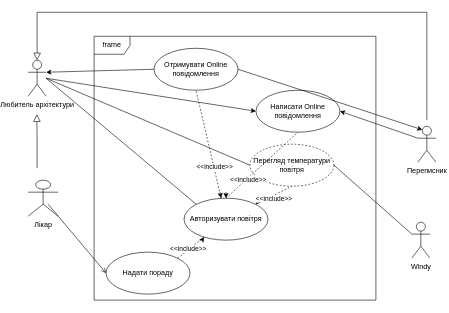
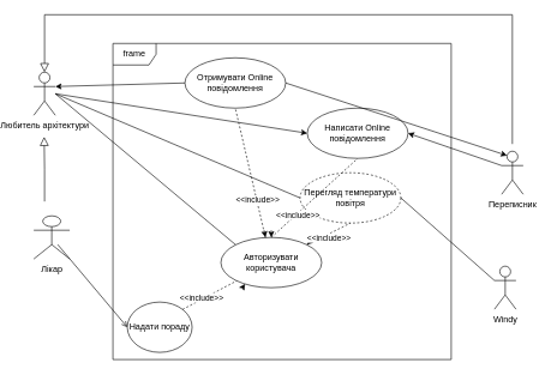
  <mxCell id="0" />
  <mxCell id="1" parent="0" />
  <mxCell id="2" value="" style="endArrow=classic;html=1;rounded=0;entryX=1;entryY=0;entryDx=0;entryDy=0;" edge="1" parent="1" target="6"><mxGeometry width="50" height="50" relative="1" as="geometry"><mxPoint x="410" y="330" as="sourcePoint" /><mxPoint x="576.667" y="470" as="targetPoint" /></mxGeometry></mxCell>
  <mxCell id="3" value="frame" style="shape=umlFrame;whiteSpace=wrap;html=1;" parent="1" vertex="1"><mxGeometry x="130" y="60" width="470" height="440" as="geometry" /></mxCell>
  <mxCell id="4" value="" style="endArrow=block;endSize=10;endFill=0;shadow=0;strokeWidth=1;rounded=0;edgeStyle=elbowEdgeStyle;elbow=vertical;" parent="1" edge="1"><mxGeometry width="160" relative="1" as="geometry"><mxPoint x="35" y="280" as="sourcePoint" /><mxPoint x="34.5" y="190" as="targetPoint" /></mxGeometry></mxCell>
  <mxCell id="5" value="Переписник" style="shape=umlActor;verticalLabelPosition=bottom;verticalAlign=top;html=1;" parent="1" vertex="1"><mxGeometry x="670" y="210" width="30" height="60" as="geometry" /></mxCell>
- <mxCell id="6" value="Aвторизувати повітря" style="ellipse;whiteSpace=wrap;html=1;" parent="1" vertex="1"><mxGeometry x="280" y="330" width="140" height="70" as="geometry" /></mxCell>
+ <mxCell id="6" value="Aвторизувати користувача" style="ellipse;whiteSpace=wrap;html=1;" parent="1" vertex="1"><mxGeometry x="280" y="330" width="140" height="70" as="geometry" /></mxCell>
  <mxCell id="7" value="Написати Online повідомлення" style="ellipse;whiteSpace=wrap;html=1;" parent="1" vertex="1"><mxGeometry x="400" y="150" width="140" height="70" as="geometry" /></mxCell>
  <mxCell id="8" value="Любитель архітектури" style="shape=umlActor;verticalLabelPosition=bottom;verticalAlign=top;html=1;" parent="1" vertex="1"><mxGeometry x="20" y="100" width="30" height="60" as="geometry" /></mxCell>
  <mxCell id="9" value="Лікар" style="shape=umlActor;verticalLabelPosition=bottom;verticalAlign=top;html=1;" parent="1" vertex="1"><mxGeometry x="20" y="300" width="50" height="60" as="geometry" /></mxCell>
  <mxCell id="10" value="" style="endArrow=open;shadow=0;strokeWidth=1;rounded=0;endFill=1;elbow=vertical;entryX=0;entryY=0.5;entryDx=0;entryDy=0;exitX=0.667;exitY=0.667;exitDx=0;exitDy=0;exitPerimeter=0;" parent="1" target="11" edge="1" source="9"><mxGeometry x="0.5" y="41" relative="1" as="geometry"><mxPoint x="60" y="329.996" as="sourcePoint" /><mxPoint x="249.02" y="344.81" as="targetPoint" /><mxPoint x="-40" y="32" as="offset" /></mxGeometry></mxCell>
- <mxCell id="11" value="Надати пораду" style="ellipse;whiteSpace=wrap;html=1;" parent="1" vertex="1"><mxGeometry x="150" y="420" width="140" height="70" as="geometry" /></mxCell>
+ <mxCell id="11" value="Надати пораду" style="ellipse;whiteSpace=wrap;html=1;" parent="1" vertex="1"><mxGeometry x="150" y="420" width="90" height="70" as="geometry" /></mxCell>
  <mxCell id="12" value="" style="endArrow=none;html=1;rounded=0;entryX=0;entryY=0;entryDx=0;entryDy=0;" edge="1" parent="1" target="6"><mxGeometry width="50" height="50" relative="1" as="geometry"><mxPoint x="50" y="130" as="sourcePoint" /><mxPoint x="300" y="320" as="targetPoint" /></mxGeometry></mxCell>
  <mxCell id="13" value="Windy" style="shape=umlActor;verticalLabelPosition=bottom;verticalAlign=top;html=1;" vertex="1" parent="1"><mxGeometry x="660" y="370" width="30" height="60" as="geometry" /></mxCell>
  <mxCell id="14" value="Перегляд температури&lt;br&gt;повітря" style="ellipse;whiteSpace=wrap;html=1;dashed=1;" vertex="1" parent="1"><mxGeometry x="390" y="240" width="140" height="70" as="geometry" /></mxCell>
  <mxCell id="15" value="" style="endArrow=none;html=1;rounded=0;entryX=0;entryY=0.5;entryDx=0;entryDy=0;" edge="1" parent="1" target="14"><mxGeometry width="50" height="50" relative="1" as="geometry"><mxPoint x="50" y="130" as="sourcePoint" /><mxPoint x="100" y="80" as="targetPoint" /></mxGeometry></mxCell>
  <mxCell id="16" value="" style="endArrow=none;html=1;rounded=0;exitX=0;exitY=0.333;exitDx=0;exitDy=0;exitPerimeter=0;entryX=1;entryY=0.5;entryDx=0;entryDy=0;" edge="1" parent="1" source="13" target="14"><mxGeometry width="50" height="50" relative="1" as="geometry"><mxPoint x="490" y="280" as="sourcePoint" /><mxPoint x="540" y="230" as="targetPoint" /></mxGeometry></mxCell>
  <mxCell id="17" value="" style="endArrow=none;dashed=1;html=1;rounded=0;exitX=0.5;exitY=0;exitDx=0;exitDy=0;entryX=0.5;entryY=1;entryDx=0;entryDy=0;" edge="1" parent="1" source="6" target="7"><mxGeometry width="50" height="50" relative="1" as="geometry"><mxPoint x="320" y="200" as="sourcePoint" /><mxPoint x="370" y="150" as="targetPoint" /></mxGeometry></mxCell>
  <mxCell id="18" value="&amp;lt;&amp;lt;include&amp;gt;&amp;gt;" style="edgeLabel;html=1;align=center;verticalAlign=middle;resizable=0;points=[];" vertex="1" connectable="0" parent="17"><mxGeometry x="-0.414" y="-1" relative="1" as="geometry"><mxPoint as="offset" /></mxGeometry></mxCell>
  <mxCell id="19" value="" style="endArrow=classic;html=1;rounded=0;entryX=0.5;entryY=0;entryDx=0;entryDy=0;" edge="1" parent="1" target="6"><mxGeometry width="50" height="50" relative="1" as="geometry"><mxPoint x="350" y="320" as="sourcePoint" /><mxPoint x="380" y="280" as="targetPoint" /></mxGeometry></mxCell>
  <mxCell id="20" value="" style="endArrow=none;dashed=1;html=1;rounded=0;exitX=1;exitY=0;exitDx=0;exitDy=0;entryX=0.5;entryY=1;entryDx=0;entryDy=0;" edge="1" parent="1" source="6" target="14"><mxGeometry width="50" height="50" relative="1" as="geometry"><mxPoint x="445" y="390" as="sourcePoint" /><mxPoint x="450" y="250" as="targetPoint" /></mxGeometry></mxCell>
  <mxCell id="21" value="&amp;lt;&amp;lt;include&amp;gt;&amp;gt;" style="edgeLabel;html=1;align=center;verticalAlign=middle;resizable=0;points=[];" vertex="1" connectable="0" parent="20"><mxGeometry x="-0.414" y="-1" relative="1" as="geometry"><mxPoint x="12" y="-2" as="offset" /></mxGeometry></mxCell>
  <mxCell id="22" value="Отримувати Online повідомлення" style="ellipse;whiteSpace=wrap;html=1;" vertex="1" parent="1"><mxGeometry x="230" y="80" width="140" height="70" as="geometry" /></mxCell>
  <mxCell id="23" value="" style="endArrow=classic;html=1;rounded=0;entryX=0;entryY=0.5;entryDx=0;entryDy=0;" edge="1" parent="1" target="7"><mxGeometry width="50" height="50" relative="1" as="geometry"><mxPoint x="50" y="130" as="sourcePoint" /><mxPoint x="100" y="80" as="targetPoint" /></mxGeometry></mxCell>
  <mxCell id="24" value="" style="endArrow=classic;html=1;rounded=0;exitX=0;exitY=0.333;exitDx=0;exitDy=0;exitPerimeter=0;entryX=1;entryY=0.5;entryDx=0;entryDy=0;" edge="1" parent="1" source="5" target="7"><mxGeometry width="50" height="50" relative="1" as="geometry"><mxPoint x="330" y="210" as="sourcePoint" /><mxPoint x="380" y="160" as="targetPoint" /></mxGeometry></mxCell>
  <mxCell id="25" value="" style="endArrow=classic;html=1;rounded=0;exitX=0;exitY=0.5;exitDx=0;exitDy=0;entryX=1;entryY=0.333;entryDx=0;entryDy=0;entryPerimeter=0;" edge="1" parent="1" source="22" target="8"><mxGeometry width="50" height="50" relative="1" as="geometry"><mxPoint x="170" y="95" as="sourcePoint" /><mxPoint x="50" y="130" as="targetPoint" /></mxGeometry></mxCell>
  <mxCell id="26" value="" style="endArrow=classic;html=1;rounded=0;exitX=1;exitY=0.5;exitDx=0;exitDy=0;entryX=0.25;entryY=0.1;entryDx=0;entryDy=0;entryPerimeter=0;" edge="1" parent="1" source="22" target="5"><mxGeometry width="50" height="50" relative="1" as="geometry"><mxPoint x="680" y="240" as="sourcePoint" /><mxPoint x="650" y="140" as="targetPoint" /></mxGeometry></mxCell>
  <mxCell id="27" value="" style="endArrow=none;dashed=1;html=1;rounded=0;entryX=0.5;entryY=1;entryDx=0;entryDy=0;" edge="1" parent="1" source="6"><mxGeometry width="50" height="50" relative="1" as="geometry"><mxPoint x="260" y="260" as="sourcePoint" /><mxPoint x="300" y="150" as="targetPoint" /></mxGeometry></mxCell>
  <mxCell id="28" value="&amp;lt;&amp;lt;include&amp;gt;&amp;gt;" style="edgeLabel;html=1;align=center;verticalAlign=middle;resizable=0;points=[];" vertex="1" connectable="0" parent="27"><mxGeometry x="-0.414" y="-1" relative="1" as="geometry"><mxPoint as="offset" /></mxGeometry></mxCell>
  <mxCell id="29" value="" style="endArrow=classic;html=1;rounded=0;entryX=0.442;entryY=-0.001;entryDx=0;entryDy=0;entryPerimeter=0;" edge="1" parent="1" target="6"><mxGeometry width="50" height="50" relative="1" as="geometry"><mxPoint x="340" y="320" as="sourcePoint" /><mxPoint x="340" y="330" as="targetPoint" /></mxGeometry></mxCell>
  <mxCell id="30" value="" style="endArrow=none;dashed=1;html=1;rounded=0;exitX=1;exitY=0;exitDx=0;exitDy=0;" edge="1" parent="1" source="11" target="6"><mxGeometry width="50" height="50" relative="1" as="geometry"><mxPoint x="252" y="455" as="sourcePoint" /><mxPoint x="210" y="275" as="targetPoint" /></mxGeometry></mxCell>
  <mxCell id="31" value="&amp;lt;&amp;lt;include&amp;gt;&amp;gt;" style="edgeLabel;html=1;align=center;verticalAlign=middle;resizable=0;points=[];" vertex="1" connectable="0" parent="30"><mxGeometry x="-0.414" y="-1" relative="1" as="geometry"><mxPoint x="3" y="-6" as="offset" /></mxGeometry></mxCell>
  <mxCell id="32" value="" style="endArrow=classic;html=1;rounded=0;entryX=0.239;entryY=0.924;entryDx=0;entryDy=0;entryPerimeter=0;" edge="1" parent="1" target="6"><mxGeometry width="50" height="50" relative="1" as="geometry"><mxPoint x="310" y="400" as="sourcePoint" /><mxPoint x="312" y="390" as="targetPoint" /></mxGeometry></mxCell>
  <mxCell id="33" value="" style="endArrow=block;endSize=10;endFill=0;shadow=0;strokeWidth=1;rounded=0;edgeStyle=elbowEdgeStyle;elbow=vertical;entryX=0.5;entryY=0;entryDx=0;entryDy=0;entryPerimeter=0;" edge="1" parent="1" target="8"><mxGeometry width="160" relative="1" as="geometry"><mxPoint x="684.91" y="200" as="sourcePoint" /><mxPoint x="684.41" y="110" as="targetPoint" /><Array as="points"><mxPoint x="370" y="20" /></Array></mxGeometry></mxCell>
